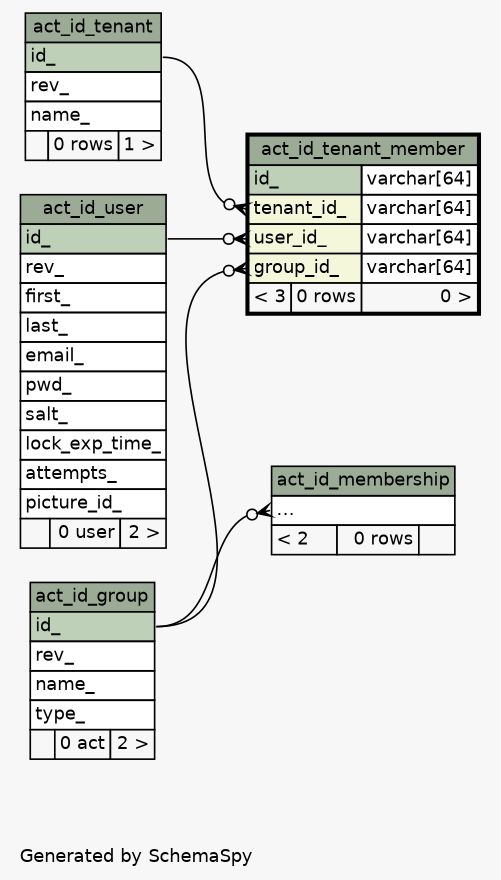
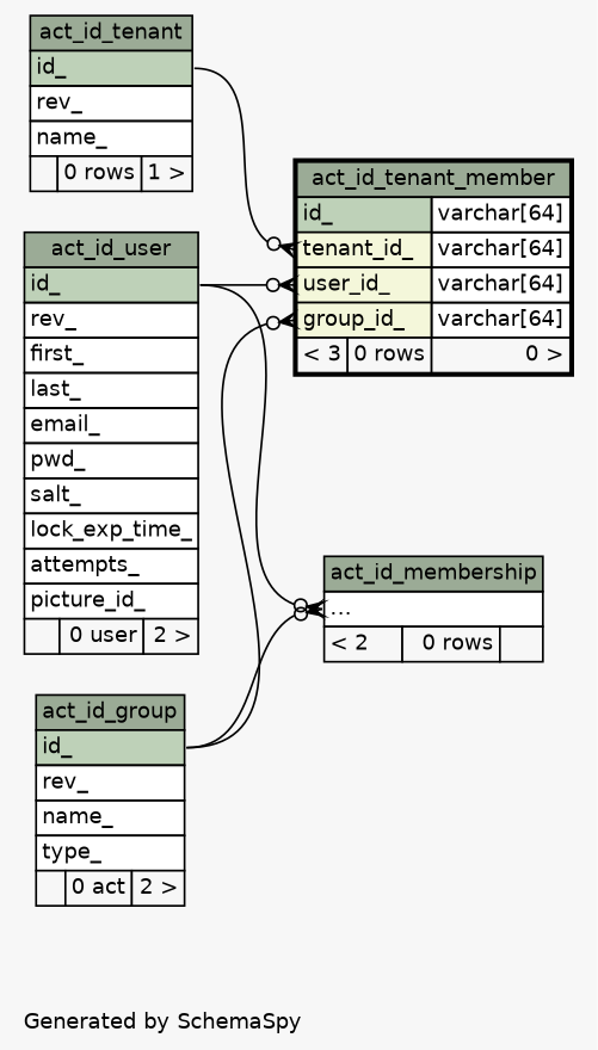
  digraph {
    bgcolor="#f7f7f7"
    fontname=Helvetica
    fontsize=11
    label="\nGenerated by SchemaSpy"
    labeljust=l
    nodesep=0.18
    rankdir=RL
    ranksep=0.46
    node [fontname=Helvetica fontsize=11 shape=plaintext]
    edge [arrowhead=none arrowsize=0.8 arrowtail=crowodot dir=back headport="id_:e" tailport="elipses:w"]
    n1 [label=<     <TABLE BORDER="0" CELLBORDER="1" CELLSPACING="0" BGCOLOR="#ffffff">       <TR><TD COLSPAN="3" BGCOLOR="#9bab96" ALIGN="CENTER">act_id_membership</TD></TR>       <TR><TD PORT="elipses" COLSPAN="3" ALIGN="LEFT">...</TD></TR>       <TR><TD ALIGN="LEFT" BGCOLOR="#f7f7f7">&lt; 2</TD><TD ALIGN="RIGHT" BGCOLOR="#f7f7f7">0 rows</TD><TD ALIGN="RIGHT" BGCOLOR="#f7f7f7">  </TD></TR>     </TABLE>>]
    n2 [label=<     <TABLE BORDER="0" CELLBORDER="1" CELLSPACING="0" BGCOLOR="#ffffff">       <TR><TD COLSPAN="3" BGCOLOR="#9bab96" ALIGN="CENTER">act_id_group</TD></TR>       <TR><TD PORT="id_" COLSPAN="3" BGCOLOR="#bed1b8" ALIGN="LEFT">id_</TD></TR>       <TR><TD PORT="rev_" COLSPAN="3" ALIGN="LEFT">rev_</TD></TR>       <TR><TD PORT="name_" COLSPAN="3" ALIGN="LEFT">name_</TD></TR>       <TR><TD PORT="type_" COLSPAN="3" ALIGN="LEFT">type_</TD></TR>       <TR><TD ALIGN="LEFT" BGCOLOR="#f7f7f7">  </TD><TD ALIGN="RIGHT" BGCOLOR="#f7f7f7">0 act</TD><TD ALIGN="RIGHT" BGCOLOR="#f7f7f7">2 &gt;</TD></TR>     </TABLE>>]
    n3 [label=<     <TABLE BORDER="0" CELLBORDER="1" CELLSPACING="0" BGCOLOR="#ffffff">       <TR><TD COLSPAN="3" BGCOLOR="#9bab96" ALIGN="CENTER">act_id_user</TD></TR>       <TR><TD PORT="id_" COLSPAN="3" BGCOLOR="#bed1b8" ALIGN="LEFT">id_</TD></TR>       <TR><TD PORT="rev_" COLSPAN="3" ALIGN="LEFT">rev_</TD></TR>       <TR><TD PORT="first_" COLSPAN="3" ALIGN="LEFT">first_</TD></TR>       <TR><TD PORT="last_" COLSPAN="3" ALIGN="LEFT">last_</TD></TR>       <TR><TD PORT="email_" COLSPAN="3" ALIGN="LEFT">email_</TD></TR>       <TR><TD PORT="pwd_" COLSPAN="3" ALIGN="LEFT">pwd_</TD></TR>       <TR><TD PORT="salt_" COLSPAN="3" ALIGN="LEFT">salt_</TD></TR>       <TR><TD PORT="lock_exp_time_" COLSPAN="3" ALIGN="LEFT">lock_exp_time_</TD></TR>       <TR><TD PORT="attempts_" COLSPAN="3" ALIGN="LEFT">attempts_</TD></TR>       <TR><TD PORT="picture_id_" COLSPAN="3" ALIGN="LEFT">picture_id_</TD></TR>       <TR><TD ALIGN="LEFT" BGCOLOR="#f7f7f7">  </TD><TD ALIGN="RIGHT" BGCOLOR="#f7f7f7">0 user</TD><TD ALIGN="RIGHT" BGCOLOR="#f7f7f7">2 &gt;</TD></TR>     </TABLE>>]
    n4 [label=<     <TABLE BORDER="2" CELLBORDER="1" CELLSPACING="0" BGCOLOR="#ffffff">       <TR><TD COLSPAN="3" BGCOLOR="#9bab96" ALIGN="CENTER">act_id_tenant_member</TD></TR>       <TR><TD PORT="id_" COLSPAN="2" BGCOLOR="#bed1b8" ALIGN="LEFT">id_</TD><TD PORT="id_.type" ALIGN="LEFT">varchar[64]</TD></TR>       <TR><TD PORT="tenant_id_" COLSPAN="2" BGCOLOR="#f4f7da" ALIGN="LEFT">tenant_id_</TD><TD PORT="tenant_id_.type" ALIGN="LEFT">varchar[64]</TD></TR>       <TR><TD PORT="user_id_" COLSPAN="2" BGCOLOR="#f4f7da" ALIGN="LEFT">user_id_</TD><TD PORT="user_id_.type" ALIGN="LEFT">varchar[64]</TD></TR>       <TR><TD PORT="group_id_" COLSPAN="2" BGCOLOR="#f4f7da" ALIGN="LEFT">group_id_</TD><TD PORT="group_id_.type" ALIGN="LEFT">varchar[64]</TD></TR>       <TR><TD ALIGN="LEFT" BGCOLOR="#f7f7f7">&lt; 3</TD><TD ALIGN="RIGHT" BGCOLOR="#f7f7f7">0 rows</TD><TD ALIGN="RIGHT" BGCOLOR="#f7f7f7">0 &gt;</TD></TR>     </TABLE>>]
    n5 [label=<     <TABLE BORDER="0" CELLBORDER="1" CELLSPACING="0" BGCOLOR="#ffffff">       <TR><TD COLSPAN="3" BGCOLOR="#9bab96" ALIGN="CENTER">act_id_tenant</TD></TR>       <TR><TD PORT="id_" COLSPAN="3" BGCOLOR="#bed1b8" ALIGN="LEFT">id_</TD></TR>       <TR><TD PORT="rev_" COLSPAN="3" ALIGN="LEFT">rev_</TD></TR>       <TR><TD PORT="name_" COLSPAN="3" ALIGN="LEFT">name_</TD></TR>       <TR><TD ALIGN="LEFT" BGCOLOR="#f7f7f7">  </TD><TD ALIGN="RIGHT" BGCOLOR="#f7f7f7">0 rows</TD><TD ALIGN="RIGHT" BGCOLOR="#f7f7f7">1 &gt;</TD></TR>     </TABLE>>]
    n1 -> n2
+   n1 -> n3
    n4 -> n2 [tailport="group_id_:w"]
    n4 -> n3 [tailport="user_id_:w"]
    n4 -> n5 [tailport="tenant_id_:w"]
  }
